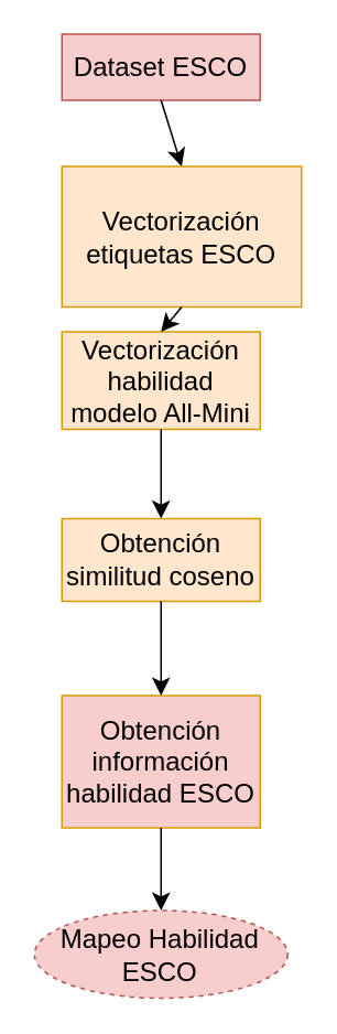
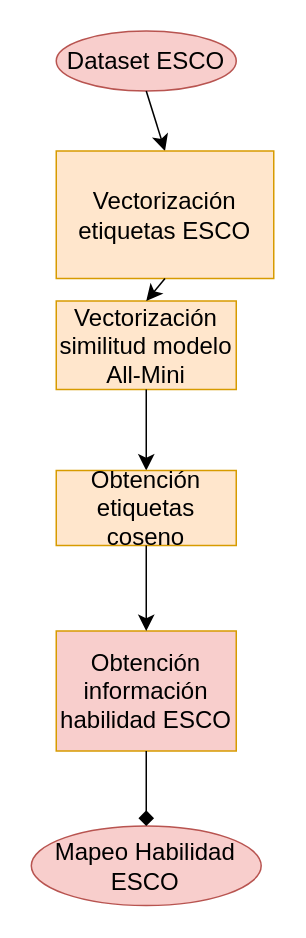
  <mxCell id="0" />
  <mxCell id="1" parent="0" />
- <mxCell id="2" value="Vectorización&lt;br&gt;habilidad modelo All-Mini" style="rounded=0;whiteSpace=wrap;html=1;fontSize=16;fillColor=#ffe6cc;strokeColor=#d79b00;" parent="1" vertex="1"><mxGeometry x="37" y="200" width="120" height="59" as="geometry" /></mxCell>
+ <mxCell id="2" value="Vectorización&lt;br&gt;similitud modelo All-Mini" style="rounded=0;whiteSpace=wrap;html=1;fontSize=16;fillColor=#ffe6cc;strokeColor=#d79b00;" parent="1" vertex="1"><mxGeometry x="37" y="200" width="120" height="59" as="geometry" /></mxCell>
  <mxCell id="3" value="" style="endArrow=classic;html=1;rounded=0;fontSize=12;startSize=8;endSize=8;curved=1;exitX=0.5;exitY=1;exitDx=0;exitDy=0;entryX=0.5;entryY=0;entryDx=0;entryDy=0;" parent="1" source="2" target="4" edge="1"><mxGeometry width="50" height="50" relative="1" as="geometry"><mxPoint x="97" y="150" as="sourcePoint" /><mxPoint x="97" y="300" as="targetPoint" /></mxGeometry></mxCell>
- <mxCell id="4" value="Obtención similitud coseno" style="rounded=0;whiteSpace=wrap;html=1;fontSize=16;fillColor=#ffe6cc;strokeColor=#d79b00;" parent="1" vertex="1"><mxGeometry x="37" y="313" width="120" height="50" as="geometry" /></mxCell>
+ <mxCell id="4" value="Obtención etiquetas coseno" style="rounded=0;whiteSpace=wrap;html=1;fontSize=16;fillColor=#ffe6cc;strokeColor=#d79b00;" parent="1" vertex="1"><mxGeometry x="37" y="313" width="120" height="50" as="geometry" /></mxCell>
  <mxCell id="5" value="Obtención información habilidad ESCO" style="rounded=0;whiteSpace=wrap;html=1;fontSize=16;fillColor=#f8cecc;strokeColor=#d79b00;" parent="1" vertex="1"><mxGeometry x="37" y="420" width="120" height="80" as="geometry" /></mxCell>
  <mxCell id="6" value="" style="endArrow=classic;html=1;rounded=0;fontSize=12;startSize=8;endSize=8;curved=1;exitX=0.5;exitY=1;exitDx=0;exitDy=0;entryX=0.5;entryY=0;entryDx=0;entryDy=0;" parent="1" source="4" target="5" edge="1"><mxGeometry width="50" height="50" relative="1" as="geometry"><mxPoint x="107" y="252" as="sourcePoint" /><mxPoint x="97" y="413" as="targetPoint" /></mxGeometry></mxCell>
- <mxCell id="7" value="Mapeo Habilidad ESCO" style="ellipse;whiteSpace=wrap;html=1;fontSize=16;fillColor=#f8cecc;strokeColor=#b85450;dashed=1;" parent="1" vertex="1"><mxGeometry x="20.38" y="550" width="153.25" height="53" as="geometry" /></mxCell>
- <mxCell id="8" value="" style="endArrow=classic;html=1;rounded=0;fontSize=12;startSize=8;endSize=8;curved=0;exitX=0.5;exitY=1;exitDx=0;exitDy=0;entryX=0.5;entryY=0;entryDx=0;entryDy=0;" parent="1" source="5" target="7" edge="1"><mxGeometry width="50" height="50" relative="1" as="geometry"><mxPoint x="107.25" y="240" as="sourcePoint" /><mxPoint x="107.25" y="290" as="targetPoint" /><Array as="points" /></mxGeometry></mxCell>
- <mxCell id="9" value="Dataset ESCO" style="whiteSpace=wrap;html=1;fontSize=16;fillColor=#f8cecc;strokeColor=#b85450;rounded=0;" parent="1" vertex="1"><mxGeometry x="37" y="20" width="120" height="40" as="geometry" /></mxCell>
+ <mxCell id="7" value="Mapeo Habilidad ESCO" style="ellipse;whiteSpace=wrap;html=1;fontSize=16;fillColor=#f8cecc;strokeColor=#b85450;" parent="1" vertex="1"><mxGeometry x="20.38" y="550" width="153.25" height="53" as="geometry" /></mxCell>
+ <mxCell id="8" value="" style="endArrow=diamond;html=1;rounded=0;fontSize=12;startSize=8;endSize=8;curved=0;exitX=0.5;exitY=1;exitDx=0;exitDy=0;entryX=0.5;entryY=0;entryDx=0;entryDy=0;" parent="1" source="5" target="7" edge="1"><mxGeometry width="50" height="50" relative="1" as="geometry"><mxPoint x="107.25" y="240" as="sourcePoint" /><mxPoint x="107.25" y="290" as="targetPoint" /><Array as="points" /></mxGeometry></mxCell>
+ <mxCell id="9" value="Dataset ESCO" style="ellipse;whiteSpace=wrap;html=1;fontSize=16;fillColor=#f8cecc;strokeColor=#b85450;" parent="1" vertex="1"><mxGeometry x="37" y="20" width="120" height="40" as="geometry" /></mxCell>
  <mxCell id="10" value="" style="endArrow=classic;html=1;rounded=0;fontSize=12;startSize=8;endSize=8;curved=1;exitX=0.5;exitY=1;exitDx=0;exitDy=0;entryX=0.5;entryY=0;entryDx=0;entryDy=0;" parent="1" source="9" target="11" edge="1"><mxGeometry width="50" height="50" relative="1" as="geometry"><mxPoint x="107" y="269" as="sourcePoint" /><mxPoint x="107" y="310" as="targetPoint" /></mxGeometry></mxCell>
  <mxCell id="11" value="Vectorización etiquetas ESCO" style="rounded=0;whiteSpace=wrap;html=1;fontSize=16;fillColor=#ffe6cc;strokeColor=#d79b00;" parent="1" vertex="1"><mxGeometry x="37" y="100" width="145" height="85" as="geometry" /></mxCell>
  <mxCell id="12" value="" style="endArrow=classic;html=1;rounded=0;fontSize=12;startSize=8;endSize=8;curved=1;exitX=0.5;exitY=1;exitDx=0;exitDy=0;entryX=0.5;entryY=0;entryDx=0;entryDy=0;" parent="1" source="11" target="2" edge="1"><mxGeometry width="50" height="50" relative="1" as="geometry"><mxPoint x="107" y="269" as="sourcePoint" /><mxPoint x="102" y="200" as="targetPoint" /></mxGeometry></mxCell>
